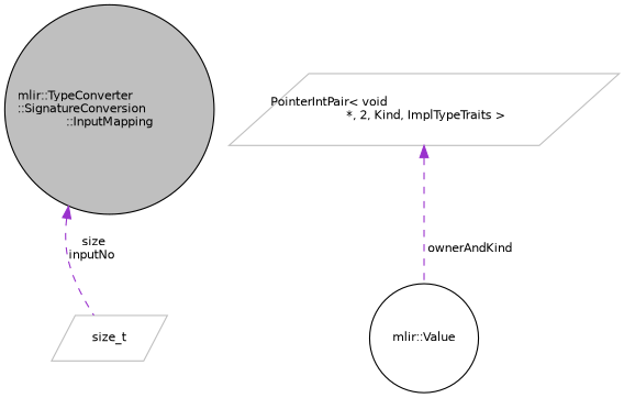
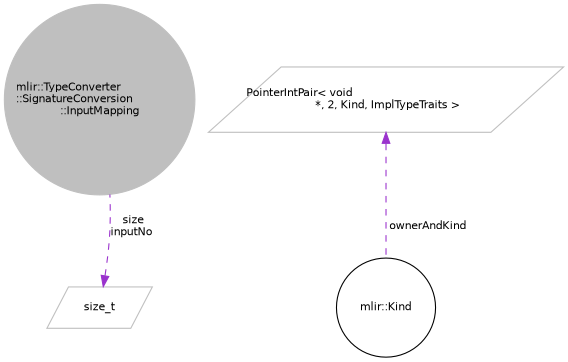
  digraph {
    node [color=black fontname=Helvetica fontsize=10 shape=circle]
    edge [color=darkorchid3 dir=back fontname=Helvetica fontsize=10 labelfontname=Helvetica labelfontsize=10 style=dashed]
-   n1 [fillcolor=grey75 fontcolor=black height=0.2 label="mlir::TypeConverter\l::SignatureConversion\l::InputMapping" style=filled width=0.4]
-   n2 [height=0.2 label="mlir::Value" width=0.4]
+   n1 [color=grey75 fillcolor=grey75 fontcolor=black height=0.2 label="mlir::TypeConverter\l::SignatureConversion\l::InputMapping" style=filled width=0.4]
+   n2 [height=0.2 label="mlir::Kind" width=0.4]
    n3 [color=grey75 height=0.2 label="PointerIntPair\< void\l *, 2, Kind, ImplTypeTraits \>" shape=parallelogram width=0.4]
    n4 [color=grey75 height=0.2 label=size_t shape=parallelogram width=0.4]
    n3 -> n2 [label=" ownerAndKind"]
-   n1 -> n4 [label=" size\ninputNo"]
+   n4 -> n1 [label=" size\ninputNo"]
  }
